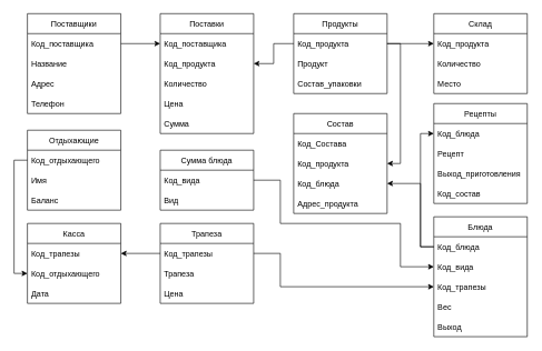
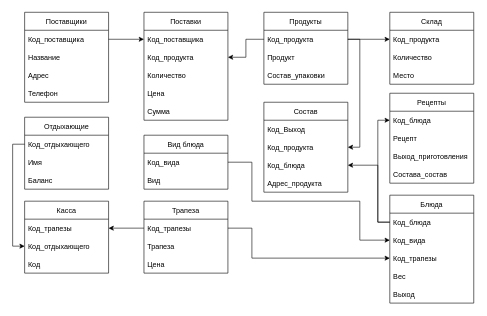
  <mxCell id="0" />
  <mxCell id="1" parent="0" />
  <mxCell id="2" value="Склад" style="swimlane;fontStyle=0;childLayout=stackLayout;horizontal=1;startSize=30;horizontalStack=0;resizeParent=1;resizeParentMax=0;resizeLast=0;collapsible=1;marginBottom=0;" vertex="1" parent="1"><mxGeometry x="649" y="20" width="140" height="120" as="geometry" /></mxCell>
  <mxCell id="3" value="Код_продукта" style="text;strokeColor=none;fillColor=none;align=left;verticalAlign=middle;spacingLeft=4;spacingRight=4;overflow=hidden;points=[[0,0.5],[1,0.5]];portConstraint=eastwest;rotatable=0;" vertex="1" parent="2"><mxGeometry y="30" width="140" height="30" as="geometry" /></mxCell>
  <mxCell id="4" value="Количество" style="text;strokeColor=none;fillColor=none;align=left;verticalAlign=middle;spacingLeft=4;spacingRight=4;overflow=hidden;points=[[0,0.5],[1,0.5]];portConstraint=eastwest;rotatable=0;" vertex="1" parent="2"><mxGeometry y="60" width="140" height="30" as="geometry" /></mxCell>
  <mxCell id="5" value="Место" style="text;strokeColor=none;fillColor=none;align=left;verticalAlign=middle;spacingLeft=4;spacingRight=4;overflow=hidden;points=[[0,0.5],[1,0.5]];portConstraint=eastwest;rotatable=0;" vertex="1" parent="2"><mxGeometry y="90" width="140" height="30" as="geometry" /></mxCell>
  <mxCell id="6" value="Поставщики" style="swimlane;fontStyle=0;childLayout=stackLayout;horizontal=1;startSize=30;horizontalStack=0;resizeParent=1;resizeParentMax=0;resizeLast=0;collapsible=1;marginBottom=0;" vertex="1" parent="1"><mxGeometry x="40" y="20" width="140" height="150" as="geometry" /></mxCell>
  <mxCell id="7" value="Код_поставщика" style="text;strokeColor=none;fillColor=none;align=left;verticalAlign=middle;spacingLeft=4;spacingRight=4;overflow=hidden;points=[[0,0.5],[1,0.5]];portConstraint=eastwest;rotatable=0;" vertex="1" parent="6"><mxGeometry y="30" width="140" height="30" as="geometry" /></mxCell>
  <mxCell id="8" value="Название" style="text;strokeColor=none;fillColor=none;align=left;verticalAlign=middle;spacingLeft=4;spacingRight=4;overflow=hidden;points=[[0,0.5],[1,0.5]];portConstraint=eastwest;rotatable=0;" vertex="1" parent="6"><mxGeometry y="60" width="140" height="30" as="geometry" /></mxCell>
  <mxCell id="9" value="Адрес" style="text;strokeColor=none;fillColor=none;align=left;verticalAlign=middle;spacingLeft=4;spacingRight=4;overflow=hidden;points=[[0,0.5],[1,0.5]];portConstraint=eastwest;rotatable=0;" vertex="1" parent="6"><mxGeometry y="90" width="140" height="30" as="geometry" /></mxCell>
  <mxCell id="10" value="Телефон" style="text;strokeColor=none;fillColor=none;align=left;verticalAlign=middle;spacingLeft=4;spacingRight=4;overflow=hidden;points=[[0,0.5],[1,0.5]];portConstraint=eastwest;rotatable=0;" vertex="1" parent="6"><mxGeometry y="120" width="140" height="30" as="geometry" /></mxCell>
  <mxCell id="11" value="Поставки" style="swimlane;fontStyle=0;childLayout=stackLayout;horizontal=1;startSize=30;horizontalStack=0;resizeParent=1;resizeParentMax=0;resizeLast=0;collapsible=1;marginBottom=0;" vertex="1" parent="1"><mxGeometry x="239" y="20" width="140" height="180" as="geometry" /></mxCell>
  <mxCell id="12" value="Код_поставщика" style="text;strokeColor=none;fillColor=none;align=left;verticalAlign=middle;spacingLeft=4;spacingRight=4;overflow=hidden;points=[[0,0.5],[1,0.5]];portConstraint=eastwest;rotatable=0;" vertex="1" parent="11"><mxGeometry y="30" width="140" height="30" as="geometry" /></mxCell>
  <mxCell id="13" value="Код_продукта" style="text;strokeColor=none;fillColor=none;align=left;verticalAlign=middle;spacingLeft=4;spacingRight=4;overflow=hidden;points=[[0,0.5],[1,0.5]];portConstraint=eastwest;rotatable=0;" vertex="1" parent="11"><mxGeometry y="60" width="140" height="30" as="geometry" /></mxCell>
  <mxCell id="14" value="Количество" style="text;strokeColor=none;fillColor=none;align=left;verticalAlign=middle;spacingLeft=4;spacingRight=4;overflow=hidden;points=[[0,0.5],[1,0.5]];portConstraint=eastwest;rotatable=0;" vertex="1" parent="11"><mxGeometry y="90" width="140" height="30" as="geometry" /></mxCell>
  <mxCell id="15" value="Цена" style="text;strokeColor=none;fillColor=none;align=left;verticalAlign=middle;spacingLeft=4;spacingRight=4;overflow=hidden;points=[[0,0.5],[1,0.5]];portConstraint=eastwest;rotatable=0;" vertex="1" parent="11"><mxGeometry y="120" width="140" height="30" as="geometry" /></mxCell>
  <mxCell id="16" value="Сумма" style="text;strokeColor=none;fillColor=none;align=left;verticalAlign=middle;spacingLeft=4;spacingRight=4;overflow=hidden;points=[[0,0.5],[1,0.5]];portConstraint=eastwest;rotatable=0;" vertex="1" parent="11"><mxGeometry y="150" width="140" height="30" as="geometry" /></mxCell>
  <mxCell id="17" value="Продукты" style="swimlane;fontStyle=0;childLayout=stackLayout;horizontal=1;startSize=30;horizontalStack=0;resizeParent=1;resizeParentMax=0;resizeLast=0;collapsible=1;marginBottom=0;" vertex="1" parent="1"><mxGeometry x="439" y="20" width="140" height="120" as="geometry" /></mxCell>
  <mxCell id="18" value="Код_продукта" style="text;strokeColor=none;fillColor=none;align=left;verticalAlign=middle;spacingLeft=4;spacingRight=4;overflow=hidden;points=[[0,0.5],[1,0.5]];portConstraint=eastwest;rotatable=0;" vertex="1" parent="17"><mxGeometry y="30" width="140" height="30" as="geometry" /></mxCell>
  <mxCell id="19" value="Продукт" style="text;strokeColor=none;fillColor=none;align=left;verticalAlign=middle;spacingLeft=4;spacingRight=4;overflow=hidden;points=[[0,0.5],[1,0.5]];portConstraint=eastwest;rotatable=0;" vertex="1" parent="17"><mxGeometry y="60" width="140" height="30" as="geometry" /></mxCell>
  <mxCell id="20" value="Состав_упаковки" style="text;strokeColor=none;fillColor=none;align=left;verticalAlign=middle;spacingLeft=4;spacingRight=4;overflow=hidden;points=[[0,0.5],[1,0.5]];portConstraint=eastwest;rotatable=0;" vertex="1" parent="17"><mxGeometry y="90" width="140" height="30" as="geometry" /></mxCell>
  <mxCell id="21" value="Блюда" style="swimlane;fontStyle=0;childLayout=stackLayout;horizontal=1;startSize=30;horizontalStack=0;resizeParent=1;resizeParentMax=0;resizeLast=0;collapsible=1;marginBottom=0;" vertex="1" parent="1"><mxGeometry x="649" y="325" width="140" height="180" as="geometry" /></mxCell>
  <mxCell id="22" value="Код_блюда" style="text;strokeColor=none;fillColor=none;align=left;verticalAlign=middle;spacingLeft=4;spacingRight=4;overflow=hidden;points=[[0,0.5],[1,0.5]];portConstraint=eastwest;rotatable=0;" vertex="1" parent="21"><mxGeometry y="30" width="140" height="30" as="geometry" /></mxCell>
  <mxCell id="23" value="Код_вида" style="text;strokeColor=none;fillColor=none;align=left;verticalAlign=middle;spacingLeft=4;spacingRight=4;overflow=hidden;points=[[0,0.5],[1,0.5]];portConstraint=eastwest;rotatable=0;" vertex="1" parent="21"><mxGeometry y="60" width="140" height="30" as="geometry" /></mxCell>
  <mxCell id="24" value="Код_трапезы" style="text;strokeColor=none;fillColor=none;align=left;verticalAlign=middle;spacingLeft=4;spacingRight=4;overflow=hidden;points=[[0,0.5],[1,0.5]];portConstraint=eastwest;rotatable=0;" vertex="1" parent="21"><mxGeometry y="90" width="140" height="30" as="geometry" /></mxCell>
  <mxCell id="25" value="Вес" style="text;strokeColor=none;fillColor=none;align=left;verticalAlign=middle;spacingLeft=4;spacingRight=4;overflow=hidden;points=[[0,0.5],[1,0.5]];portConstraint=eastwest;rotatable=0;" vertex="1" parent="21"><mxGeometry y="120" width="140" height="30" as="geometry" /></mxCell>
  <mxCell id="26" value="Выход" style="text;strokeColor=none;fillColor=none;align=left;verticalAlign=middle;spacingLeft=4;spacingRight=4;overflow=hidden;points=[[0,0.5],[1,0.5]];portConstraint=eastwest;rotatable=0;" vertex="1" parent="21"><mxGeometry y="150" width="140" height="30" as="geometry" /></mxCell>
  <mxCell id="27" value="Отдыхающие" style="swimlane;fontStyle=0;childLayout=stackLayout;horizontal=1;startSize=30;horizontalStack=0;resizeParent=1;resizeParentMax=0;resizeLast=0;collapsible=1;marginBottom=0;" vertex="1" parent="1"><mxGeometry x="40" y="195" width="140" height="120" as="geometry" /></mxCell>
  <mxCell id="28" value="Код_отдыхающего" style="text;strokeColor=none;fillColor=none;align=left;verticalAlign=middle;spacingLeft=4;spacingRight=4;overflow=hidden;points=[[0,0.5],[1,0.5]];portConstraint=eastwest;rotatable=0;" vertex="1" parent="27"><mxGeometry y="30" width="140" height="30" as="geometry" /></mxCell>
  <mxCell id="29" value="Имя" style="text;strokeColor=none;fillColor=none;align=left;verticalAlign=middle;spacingLeft=4;spacingRight=4;overflow=hidden;points=[[0,0.5],[1,0.5]];portConstraint=eastwest;rotatable=0;" vertex="1" parent="27"><mxGeometry y="60" width="140" height="30" as="geometry" /></mxCell>
  <mxCell id="30" value="Баланс" style="text;strokeColor=none;fillColor=none;align=left;verticalAlign=middle;spacingLeft=4;spacingRight=4;overflow=hidden;points=[[0,0.5],[1,0.5]];portConstraint=eastwest;rotatable=0;" vertex="1" parent="27"><mxGeometry y="90" width="140" height="30" as="geometry" /></mxCell>
  <mxCell id="31" value="Рецепты" style="swimlane;fontStyle=0;childLayout=stackLayout;horizontal=1;startSize=30;horizontalStack=0;resizeParent=1;resizeParentMax=0;resizeLast=0;collapsible=1;marginBottom=0;" vertex="1" parent="1"><mxGeometry x="649" y="155" width="140" height="150" as="geometry" /></mxCell>
  <mxCell id="32" value="Код_блюда" style="text;strokeColor=none;fillColor=none;align=left;verticalAlign=middle;spacingLeft=4;spacingRight=4;overflow=hidden;points=[[0,0.5],[1,0.5]];portConstraint=eastwest;rotatable=0;" vertex="1" parent="31"><mxGeometry y="30" width="140" height="30" as="geometry" /></mxCell>
  <mxCell id="33" value="Рецепт" style="text;strokeColor=none;fillColor=none;align=left;verticalAlign=middle;spacingLeft=4;spacingRight=4;overflow=hidden;points=[[0,0.5],[1,0.5]];portConstraint=eastwest;rotatable=0;" vertex="1" parent="31"><mxGeometry y="60" width="140" height="30" as="geometry" /></mxCell>
  <mxCell id="34" value="Выход_приготовления" style="text;strokeColor=none;fillColor=none;align=left;verticalAlign=middle;spacingLeft=4;spacingRight=4;overflow=hidden;points=[[0,0.5],[1,0.5]];portConstraint=eastwest;rotatable=0;" vertex="1" parent="31"><mxGeometry y="90" width="140" height="30" as="geometry" /></mxCell>
- <mxCell id="35" value="Код_состав" style="text;strokeColor=none;fillColor=none;align=left;verticalAlign=middle;spacingLeft=4;spacingRight=4;overflow=hidden;points=[[0,0.5],[1,0.5]];portConstraint=eastwest;rotatable=0;" vertex="1" parent="31"><mxGeometry y="120" width="140" height="30" as="geometry" /></mxCell>
- <mxCell id="36" value="Сумма блюда" style="swimlane;fontStyle=0;childLayout=stackLayout;horizontal=1;startSize=30;horizontalStack=0;resizeParent=1;resizeParentMax=0;resizeLast=0;collapsible=1;marginBottom=0;" vertex="1" parent="1"><mxGeometry x="239" y="225" width="140" height="90" as="geometry" /></mxCell>
+ <mxCell id="35" value="Состава_состав" style="text;strokeColor=none;fillColor=none;align=left;verticalAlign=middle;spacingLeft=4;spacingRight=4;overflow=hidden;points=[[0,0.5],[1,0.5]];portConstraint=eastwest;rotatable=0;" vertex="1" parent="31"><mxGeometry y="120" width="140" height="30" as="geometry" /></mxCell>
+ <mxCell id="36" value="Вид блюда" style="swimlane;fontStyle=0;childLayout=stackLayout;horizontal=1;startSize=30;horizontalStack=0;resizeParent=1;resizeParentMax=0;resizeLast=0;collapsible=1;marginBottom=0;" vertex="1" parent="1"><mxGeometry x="239" y="225" width="140" height="90" as="geometry" /></mxCell>
  <mxCell id="37" value="Код_вида" style="text;strokeColor=none;fillColor=none;align=left;verticalAlign=middle;spacingLeft=4;spacingRight=4;overflow=hidden;points=[[0,0.5],[1,0.5]];portConstraint=eastwest;rotatable=0;" vertex="1" parent="36"><mxGeometry y="30" width="140" height="30" as="geometry" /></mxCell>
  <mxCell id="38" value="Вид" style="text;strokeColor=none;fillColor=none;align=left;verticalAlign=middle;spacingLeft=4;spacingRight=4;overflow=hidden;points=[[0,0.5],[1,0.5]];portConstraint=eastwest;rotatable=0;" vertex="1" parent="36"><mxGeometry y="60" width="140" height="30" as="geometry" /></mxCell>
  <mxCell id="39" value="Трапеза" style="swimlane;fontStyle=0;childLayout=stackLayout;horizontal=1;startSize=30;horizontalStack=0;resizeParent=1;resizeParentMax=0;resizeLast=0;collapsible=1;marginBottom=0;" vertex="1" parent="1"><mxGeometry x="239" y="335" width="140" height="120" as="geometry" /></mxCell>
  <mxCell id="40" value="Код_трапезы" style="text;strokeColor=none;fillColor=none;align=left;verticalAlign=middle;spacingLeft=4;spacingRight=4;overflow=hidden;points=[[0,0.5],[1,0.5]];portConstraint=eastwest;rotatable=0;" vertex="1" parent="39"><mxGeometry y="30" width="140" height="30" as="geometry" /></mxCell>
  <mxCell id="41" value="Трапеза" style="text;strokeColor=none;fillColor=none;align=left;verticalAlign=middle;spacingLeft=4;spacingRight=4;overflow=hidden;points=[[0,0.5],[1,0.5]];portConstraint=eastwest;rotatable=0;" vertex="1" parent="39"><mxGeometry y="60" width="140" height="30" as="geometry" /></mxCell>
  <mxCell id="42" value="Цена" style="text;strokeColor=none;fillColor=none;align=left;verticalAlign=middle;spacingLeft=4;spacingRight=4;overflow=hidden;points=[[0,0.5],[1,0.5]];portConstraint=eastwest;rotatable=0;" vertex="1" parent="39"><mxGeometry y="90" width="140" height="30" as="geometry" /></mxCell>
  <mxCell id="43" style="edgeStyle=orthogonalEdgeStyle;rounded=0;orthogonalLoop=1;jettySize=auto;html=1;exitX=1;exitY=0.5;exitDx=0;exitDy=0;entryX=0;entryY=0.25;entryDx=0;entryDy=0;" edge="1" parent="1" source="7" target="11"><mxGeometry relative="1" as="geometry" /></mxCell>
  <mxCell id="44" style="edgeStyle=orthogonalEdgeStyle;rounded=0;orthogonalLoop=1;jettySize=auto;html=1;exitX=0;exitY=0.5;exitDx=0;exitDy=0;entryX=1;entryY=0.5;entryDx=0;entryDy=0;" edge="1" parent="1" source="18" target="13"><mxGeometry relative="1" as="geometry" /></mxCell>
  <mxCell id="45" style="edgeStyle=orthogonalEdgeStyle;rounded=0;orthogonalLoop=1;jettySize=auto;html=1;exitX=1;exitY=0.5;exitDx=0;exitDy=0;entryX=0;entryY=0.5;entryDx=0;entryDy=0;" edge="1" parent="1" source="18" target="3"><mxGeometry relative="1" as="geometry" /></mxCell>
  <mxCell id="46" value="Состав" style="swimlane;fontStyle=0;childLayout=stackLayout;horizontal=1;startSize=30;horizontalStack=0;resizeParent=1;resizeParentMax=0;resizeLast=0;collapsible=1;marginBottom=0;" vertex="1" parent="1"><mxGeometry x="439" y="170" width="140" height="150" as="geometry" /></mxCell>
- <mxCell id="47" value="Код_Состава" style="text;strokeColor=none;fillColor=none;align=left;verticalAlign=middle;spacingLeft=4;spacingRight=4;overflow=hidden;points=[[0,0.5],[1,0.5]];portConstraint=eastwest;rotatable=0;" vertex="1" parent="46"><mxGeometry y="30" width="140" height="30" as="geometry" /></mxCell>
+ <mxCell id="47" value="Код_Выход" style="text;strokeColor=none;fillColor=none;align=left;verticalAlign=middle;spacingLeft=4;spacingRight=4;overflow=hidden;points=[[0,0.5],[1,0.5]];portConstraint=eastwest;rotatable=0;" vertex="1" parent="46"><mxGeometry y="30" width="140" height="30" as="geometry" /></mxCell>
  <mxCell id="48" value="Код_продукта" style="text;strokeColor=none;fillColor=none;align=left;verticalAlign=middle;spacingLeft=4;spacingRight=4;overflow=hidden;points=[[0,0.5],[1,0.5]];portConstraint=eastwest;rotatable=0;" vertex="1" parent="46"><mxGeometry y="60" width="140" height="30" as="geometry" /></mxCell>
  <mxCell id="49" value="Код_блюда" style="text;strokeColor=none;fillColor=none;align=left;verticalAlign=middle;spacingLeft=4;spacingRight=4;overflow=hidden;points=[[0,0.5],[1,0.5]];portConstraint=eastwest;rotatable=0;" vertex="1" parent="46"><mxGeometry y="90" width="140" height="30" as="geometry" /></mxCell>
  <mxCell id="50" value="Адрес_продукта" style="text;strokeColor=none;fillColor=none;align=left;verticalAlign=middle;spacingLeft=4;spacingRight=4;overflow=hidden;points=[[0,0.5],[1,0.5]];portConstraint=eastwest;rotatable=0;" vertex="1" parent="46"><mxGeometry y="120" width="140" height="30" as="geometry" /></mxCell>
  <mxCell id="51" style="edgeStyle=orthogonalEdgeStyle;rounded=0;orthogonalLoop=1;jettySize=auto;html=1;exitX=0;exitY=0.5;exitDx=0;exitDy=0;entryX=1;entryY=0.5;entryDx=0;entryDy=0;" edge="1" parent="1" source="22" target="49"><mxGeometry relative="1" as="geometry"><Array as="points"><mxPoint x="629" y="370" /><mxPoint x="629" y="275" /></Array></mxGeometry></mxCell>
  <mxCell id="52" style="edgeStyle=orthogonalEdgeStyle;rounded=0;orthogonalLoop=1;jettySize=auto;html=1;exitX=0;exitY=0.5;exitDx=0;exitDy=0;entryX=0;entryY=0.5;entryDx=0;entryDy=0;" edge="1" parent="1" source="22" target="32"><mxGeometry relative="1" as="geometry"><Array as="points"><mxPoint x="629" y="370" /><mxPoint x="629" y="200" /></Array></mxGeometry></mxCell>
  <mxCell id="53" style="edgeStyle=orthogonalEdgeStyle;rounded=0;orthogonalLoop=1;jettySize=auto;html=1;exitX=1;exitY=0.5;exitDx=0;exitDy=0;entryX=0;entryY=0.5;entryDx=0;entryDy=0;" edge="1" parent="1" source="37" target="23"><mxGeometry relative="1" as="geometry"><Array as="points"><mxPoint x="419" y="270" /><mxPoint x="419" y="335" /><mxPoint x="599" y="335" /><mxPoint x="599" y="400" /></Array></mxGeometry></mxCell>
  <mxCell id="54" style="edgeStyle=orthogonalEdgeStyle;rounded=0;orthogonalLoop=1;jettySize=auto;html=1;exitX=1;exitY=0.5;exitDx=0;exitDy=0;entryX=1;entryY=0.5;entryDx=0;entryDy=0;" edge="1" parent="1" source="18" target="48"><mxGeometry relative="1" as="geometry" /></mxCell>
  <mxCell id="55" value="Касса" style="swimlane;fontStyle=0;childLayout=stackLayout;horizontal=1;startSize=30;horizontalStack=0;resizeParent=1;resizeParentMax=0;resizeLast=0;collapsible=1;marginBottom=0;" vertex="1" parent="1"><mxGeometry x="40" y="335" width="140" height="120" as="geometry" /></mxCell>
  <mxCell id="56" value="Код_трапезы" style="text;strokeColor=none;fillColor=none;align=left;verticalAlign=middle;spacingLeft=4;spacingRight=4;overflow=hidden;points=[[0,0.5],[1,0.5]];portConstraint=eastwest;rotatable=0;" vertex="1" parent="55"><mxGeometry y="30" width="140" height="30" as="geometry" /></mxCell>
  <mxCell id="57" value="Код_отдыхающего" style="text;strokeColor=none;fillColor=none;align=left;verticalAlign=middle;spacingLeft=4;spacingRight=4;overflow=hidden;points=[[0,0.5],[1,0.5]];portConstraint=eastwest;rotatable=0;" vertex="1" parent="55"><mxGeometry y="60" width="140" height="30" as="geometry" /></mxCell>
- <mxCell id="58" value="Дата" style="text;strokeColor=none;fillColor=none;align=left;verticalAlign=middle;spacingLeft=4;spacingRight=4;overflow=hidden;points=[[0,0.5],[1,0.5]];portConstraint=eastwest;rotatable=0;" vertex="1" parent="55"><mxGeometry y="90" width="140" height="30" as="geometry" /></mxCell>
+ <mxCell id="58" value="Код" style="text;strokeColor=none;fillColor=none;align=left;verticalAlign=middle;spacingLeft=4;spacingRight=4;overflow=hidden;points=[[0,0.5],[1,0.5]];portConstraint=eastwest;rotatable=0;" vertex="1" parent="55"><mxGeometry y="90" width="140" height="30" as="geometry" /></mxCell>
  <mxCell id="59" style="edgeStyle=orthogonalEdgeStyle;rounded=0;orthogonalLoop=1;jettySize=auto;html=1;exitX=1;exitY=0.5;exitDx=0;exitDy=0;entryX=0;entryY=0.5;entryDx=0;entryDy=0;" edge="1" parent="1" source="40" target="24"><mxGeometry relative="1" as="geometry"><Array as="points"><mxPoint x="419" y="380" /><mxPoint x="419" y="430" /></Array></mxGeometry></mxCell>
  <mxCell id="60" style="edgeStyle=orthogonalEdgeStyle;rounded=0;orthogonalLoop=1;jettySize=auto;html=1;exitX=0;exitY=0.5;exitDx=0;exitDy=0;entryX=1;entryY=0.5;entryDx=0;entryDy=0;" edge="1" parent="1" source="40" target="56"><mxGeometry relative="1" as="geometry" /></mxCell>
  <mxCell id="61" style="edgeStyle=orthogonalEdgeStyle;rounded=0;orthogonalLoop=1;jettySize=auto;html=1;exitX=0;exitY=0.5;exitDx=0;exitDy=0;entryX=0;entryY=0.5;entryDx=0;entryDy=0;" edge="1" parent="1" source="28" target="57"><mxGeometry relative="1" as="geometry"><Array as="points"><mxPoint x="20" y="240" /><mxPoint x="20" y="410" /></Array></mxGeometry></mxCell>
